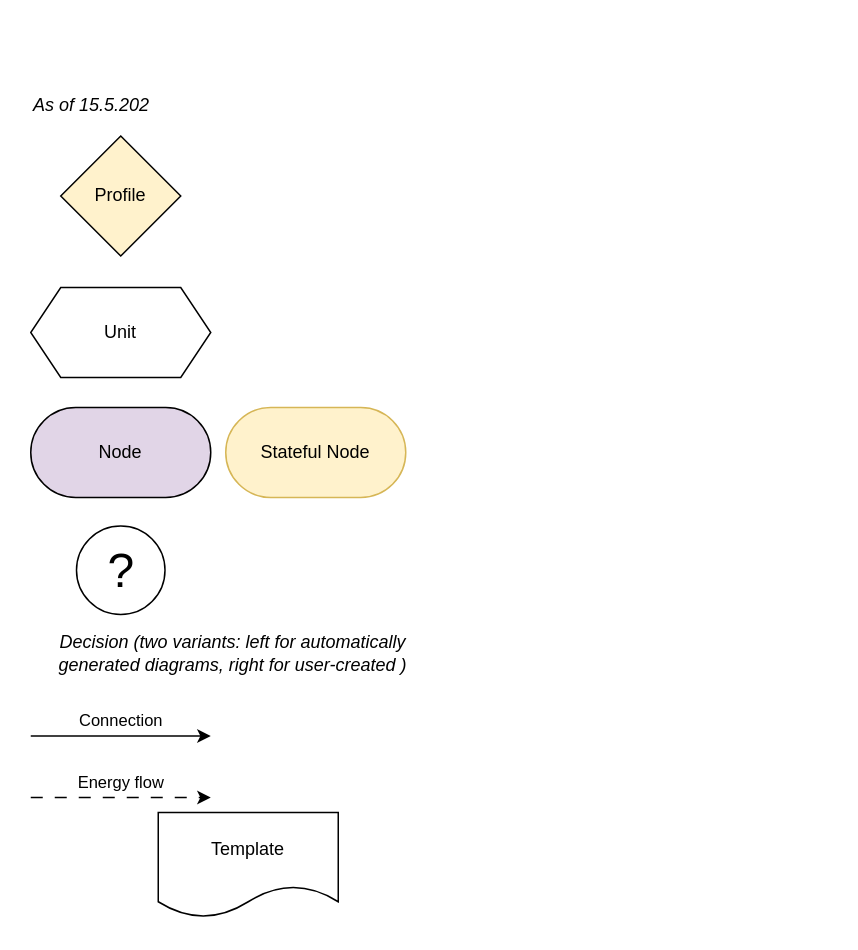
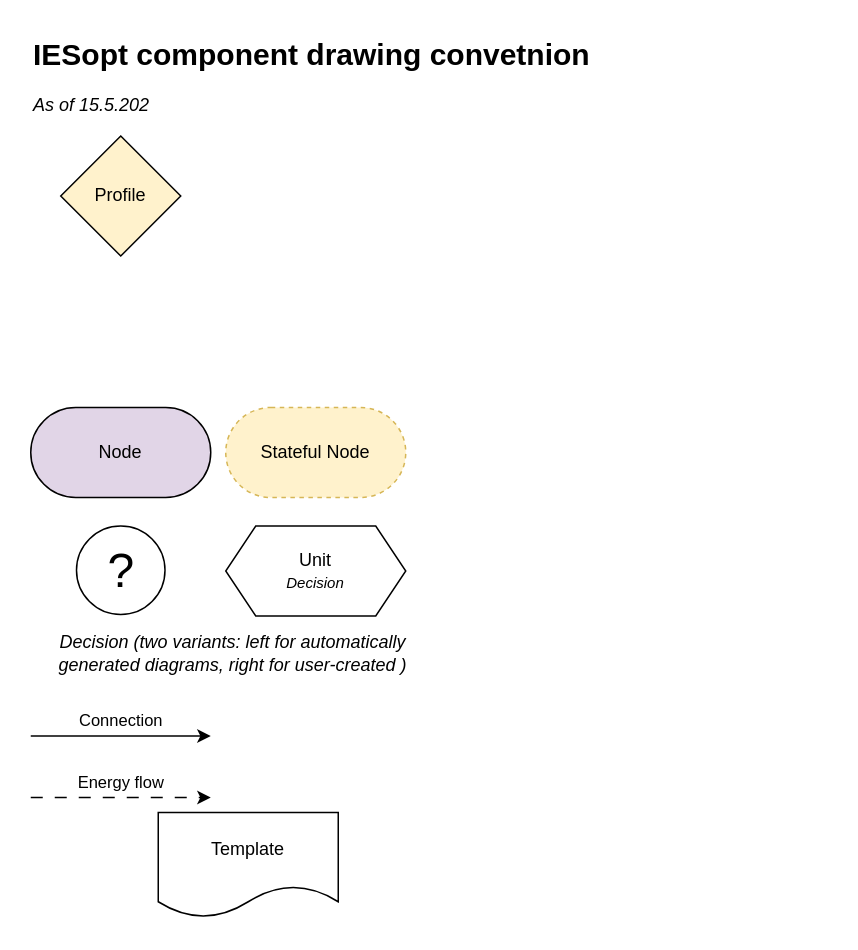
  <mxCell id="0" />
  <mxCell id="1" parent="0" />
  <mxCell id="2" value="Node" style="rounded=1;whiteSpace=wrap;html=1;arcSize=50;fillColor=#e1d5e7;" vertex="1" parent="1"><mxGeometry x="20" y="271" width="120" height="60" as="geometry" /></mxCell>
- <mxCell id="3" value="Stateful Node" style="rounded=1;whiteSpace=wrap;html=1;arcSize=50;fillColor=#fff2cc;strokeColor=#d6b656;" vertex="1" parent="1"><mxGeometry x="150" y="271" width="120" height="60" as="geometry" /></mxCell>
+ <mxCell id="3" value="Stateful Node" style="rounded=1;whiteSpace=wrap;html=1;arcSize=50;fillColor=#fff2cc;strokeColor=#d6b656;dashed=1;" vertex="1" parent="1"><mxGeometry x="150" y="271" width="120" height="60" as="geometry" /></mxCell>
  <mxCell id="4" value="Profile" style="rhombus;whiteSpace=wrap;html=1;fillColor=#fff2cc;" vertex="1" parent="1"><mxGeometry x="40" y="90" width="80" height="80" as="geometry" /></mxCell>
  <mxCell id="5" value="Template" style="shape=document;whiteSpace=wrap;html=1;boundedLbl=1;" vertex="1" parent="1"><mxGeometry x="105" y="541" width="120" height="70" as="geometry" /></mxCell>
- <mxCell id="6" value="Unit" style="shape=hexagon;perimeter=hexagonPerimeter2;whiteSpace=wrap;html=1;fixedSize=1;" vertex="1" parent="1"><mxGeometry x="20" y="191" width="120" height="60" as="geometry" /></mxCell>
  <mxCell id="7" value="Connection" style="endArrow=classic;html=1;rounded=0;" edge="1" parent="1"><mxGeometry y="10" width="50" height="50" relative="1" as="geometry"><mxPoint x="20" y="490" as="sourcePoint" /><mxPoint x="140" y="490" as="targetPoint" /><mxPoint as="offset" /></mxGeometry></mxCell>
  <mxCell id="8" value="Energy flow" style="endArrow=classic;html=1;rounded=0;dashed=1;dashPattern=8 8;" edge="1" parent="1"><mxGeometry y="10" width="50" height="50" relative="1" as="geometry"><mxPoint x="20" y="531" as="sourcePoint" /><mxPoint x="140" y="531" as="targetPoint" /><mxPoint as="offset" /></mxGeometry></mxCell>
  <mxCell id="9" value="&lt;font style=&quot;font-size: 32px;&quot;&gt;?&lt;/font&gt;" style="ellipse;whiteSpace=wrap;html=1;aspect=fixed;" vertex="1" parent="1"><mxGeometry x="50.5" y="350" width="59" height="59" as="geometry" /></mxCell>
+ <mxCell id="10" value="Unit&lt;div&gt;&lt;div style=&quot;text-align: left;&quot;&gt;&lt;i style=&quot;background-color: transparent; color: light-dark(rgb(0, 0, 0), rgb(255, 255, 255));&quot;&gt;&lt;font style=&quot;font-size: 10px;&quot;&gt;Decision&lt;/font&gt;&lt;/i&gt;&lt;/div&gt;&lt;/div&gt;" style="shape=hexagon;perimeter=hexagonPerimeter2;whiteSpace=wrap;html=1;fixedSize=1;" vertex="1" parent="1"><mxGeometry x="150" y="350" width="120" height="60" as="geometry" /></mxCell>
  <mxCell id="11" value="&lt;i&gt;Decision (two variants: left for automatically generated diagrams, right for user-created )&lt;/i&gt;" style="text;html=1;align=center;verticalAlign=middle;whiteSpace=wrap;rounded=0;" vertex="1" parent="1"><mxGeometry x="30" y="420" width="250" height="30" as="geometry" /></mxCell>
+ <mxCell id="12" value="IESopt component drawing convetnion" style="text;html=1;align=left;verticalAlign=middle;whiteSpace=wrap;rounded=0;fontStyle=1;fontSize=20;" vertex="1" parent="1"><mxGeometry x="20" y="20" width="530" height="30" as="geometry" /></mxCell>
  <mxCell id="13" value="&lt;i&gt;As of 15.5.202&lt;/i&gt;" style="text;html=1;align=left;verticalAlign=middle;whiteSpace=wrap;rounded=0;" vertex="1" parent="1"><mxGeometry x="20" y="60" width="230" height="20" as="geometry" /></mxCell>
